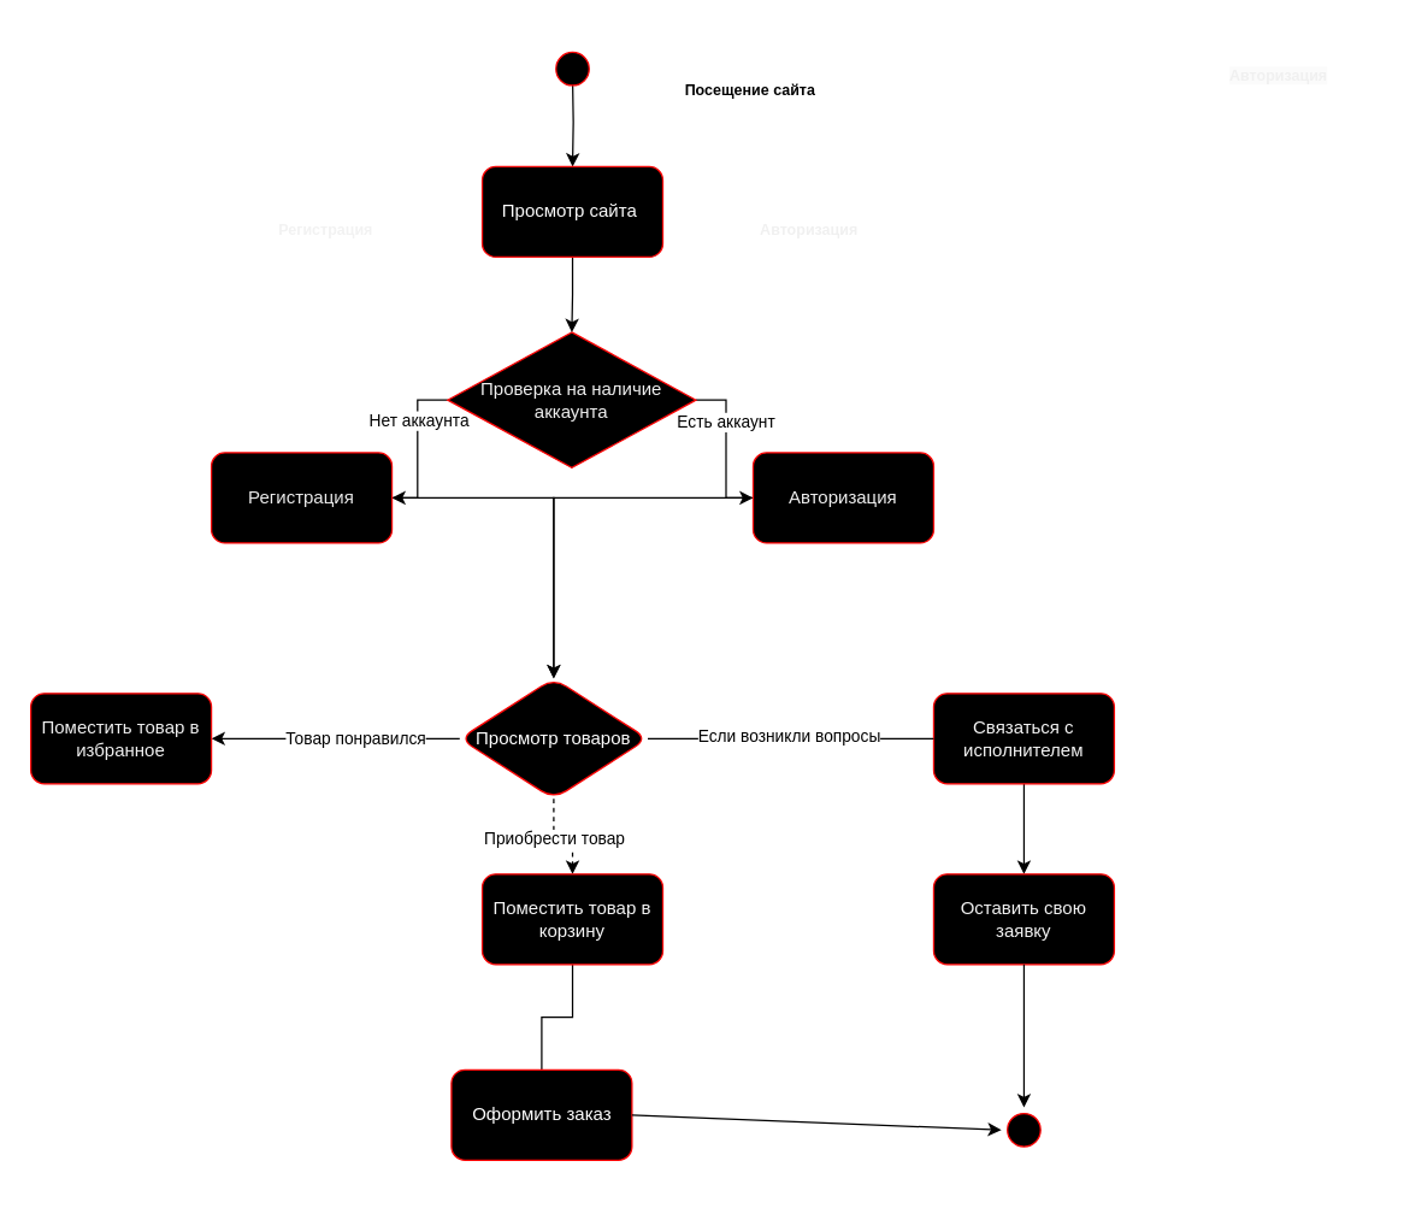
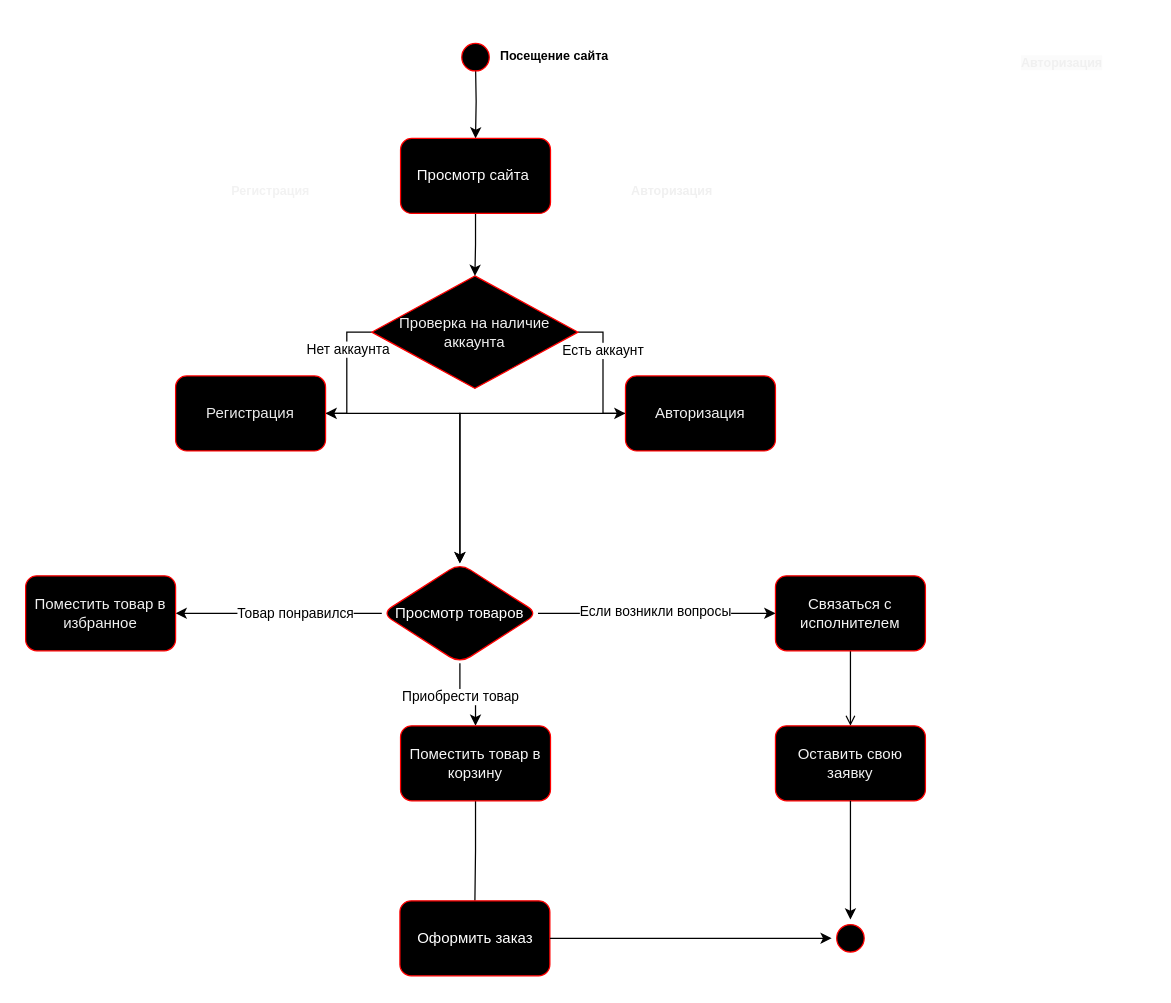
  <mxCell id="0" />
  <mxCell id="1" parent="0" />
  <mxCell id="2" value="" style="edgeStyle=orthogonalEdgeStyle;rounded=0;orthogonalLoop=1;jettySize=auto;html=1;entryX=0.5;entryY=0;entryDx=0;entryDy=0;" edge="1" parent="1" target="18"><mxGeometry relative="1" as="geometry"><mxPoint x="380" y="50" as="sourcePoint" /><mxPoint x="380" y="110" as="targetPoint" /></mxGeometry></mxCell>
  <mxCell id="3" value="" style="ellipse;shape=startState;fillColor=#000000;strokeColor=#ff0000;" vertex="1" parent="1"><mxGeometry x="365" y="30" width="30" height="30" as="geometry" /></mxCell>
- <mxCell id="4" value="&lt;h1&gt;&lt;font style=&quot;font-size: 10px;&quot;&gt;Посещение сайта&lt;/font&gt;&lt;/h1&gt;" style="text;html=1;strokeColor=none;fillColor=none;spacing=5;spacingTop=-20;whiteSpace=wrap;overflow=hidden;rounded=0;" vertex="1" parent="1"><mxGeometry x="450" y="35" width="100" height="40" as="geometry" /></mxCell>
+ <mxCell id="4" value="&lt;h1&gt;&lt;font style=&quot;font-size: 10px;&quot;&gt;Посещение сайта&lt;/font&gt;&lt;/h1&gt;" style="text;html=1;strokeColor=none;fillColor=none;spacing=5;spacingTop=-20;whiteSpace=wrap;overflow=hidden;rounded=0;" vertex="1" parent="1"><mxGeometry x="395" y="20" width="100" height="40" as="geometry" /></mxCell>
  <mxCell id="5" value="" style="edgeStyle=orthogonalEdgeStyle;rounded=0;orthogonalLoop=1;jettySize=auto;html=1;" edge="1" parent="1" source="9" target="11"><mxGeometry relative="1" as="geometry" /></mxCell>
  <mxCell id="6" value="Есть аккаунт" style="edgeLabel;html=1;align=center;verticalAlign=middle;resizable=0;points=[];" vertex="1" connectable="0" parent="5"><mxGeometry x="-0.339" y="-1" relative="1" as="geometry"><mxPoint as="offset" /></mxGeometry></mxCell>
  <mxCell id="7" value="" style="edgeStyle=orthogonalEdgeStyle;rounded=0;orthogonalLoop=1;jettySize=auto;html=1;" edge="1" parent="1" source="9" target="13"><mxGeometry relative="1" as="geometry" /></mxCell>
  <mxCell id="8" value="Нет аккаунта" style="edgeLabel;html=1;align=center;verticalAlign=middle;resizable=0;points=[];" vertex="1" connectable="0" parent="7"><mxGeometry x="-0.352" relative="1" as="geometry"><mxPoint as="offset" /></mxGeometry></mxCell>
  <mxCell id="9" value="&lt;font color=&quot;#f0f0f0&quot;&gt;Проверка на наличие аккаунта&lt;/font&gt;" style="rhombus;whiteSpace=wrap;html=1;fillColor=#000000;strokeColor=#ff0000;" vertex="1" parent="1"><mxGeometry x="297" y="220" width="165" height="90" as="geometry" /></mxCell>
  <mxCell id="10" value="" style="edgeStyle=orthogonalEdgeStyle;rounded=0;orthogonalLoop=1;jettySize=auto;html=1;entryX=0.5;entryY=0;entryDx=0;entryDy=0;" edge="1" parent="1" source="11" target="23"><mxGeometry relative="1" as="geometry"><mxPoint x="365" y="450" as="targetPoint" /></mxGeometry></mxCell>
  <mxCell id="11" value="&lt;font color=&quot;#f0f0f0&quot;&gt;Авторизация&lt;br&gt;&lt;/font&gt;" style="rounded=1;whiteSpace=wrap;html=1;fillColor=#000000;strokeColor=#ff0000;" vertex="1" parent="1"><mxGeometry x="500" y="300" width="120" height="60" as="geometry" /></mxCell>
  <mxCell id="12" value="" style="edgeStyle=orthogonalEdgeStyle;rounded=0;orthogonalLoop=1;jettySize=auto;html=1;" edge="1" parent="1" source="13" target="23"><mxGeometry relative="1" as="geometry" /></mxCell>
  <mxCell id="13" value="&lt;font color=&quot;#ebebeb&quot;&gt;Регистрация&lt;/font&gt;" style="rounded=1;whiteSpace=wrap;html=1;fillColor=#000000;strokeColor=#ff0000;" vertex="1" parent="1"><mxGeometry x="140" y="300" width="120" height="60" as="geometry" /></mxCell>
  <mxCell id="14" value="&lt;h1 style=&quot;font-size: 10px;&quot;&gt;&lt;font color=&quot;#f2f2f2&quot;&gt;Регистрация&amp;nbsp;&lt;/font&gt;&lt;/h1&gt;" style="text;html=1;strokeColor=none;fillColor=none;spacing=5;spacingTop=-20;whiteSpace=wrap;overflow=hidden;rounded=0;" vertex="1" parent="1"><mxGeometry x="180" y="150" width="80" height="10" as="geometry" /></mxCell>
  <mxCell id="15" value="&lt;h1 style=&quot;border-color: var(--border-color); font-size: 10px;&quot;&gt;&lt;font style=&quot;border-color: var(--border-color);&quot; color=&quot;#f0f0f0&quot;&gt;Авторизация&lt;/font&gt;&lt;/h1&gt;" style="text;html=1;strokeColor=none;fillColor=none;spacing=5;spacingTop=-20;whiteSpace=wrap;overflow=hidden;rounded=0;" vertex="1" parent="1"><mxGeometry x="500" y="150" width="80" height="20" as="geometry" /></mxCell>
  <mxCell id="16" value="&lt;h1 style=&quot;border-color: var(--border-color); color: rgb(0, 0, 0); font-family: Helvetica; font-style: normal; font-variant-ligatures: normal; font-variant-caps: normal; letter-spacing: normal; orphans: 2; text-align: left; text-indent: 0px; text-transform: none; widows: 2; word-spacing: 0px; -webkit-text-stroke-width: 0px; background-color: rgb(251, 251, 251); text-decoration-thickness: initial; text-decoration-style: initial; text-decoration-color: initial; font-size: 10px;&quot;&gt;&lt;font color=&quot;#f0f0f0&quot; style=&quot;border-color: var(--border-color);&quot;&gt;Авторизация&lt;/font&gt;&lt;/h1&gt;" style="text;whiteSpace=wrap;html=1;" vertex="1" parent="1"><mxGeometry x="815" y="30" width="100" height="50" as="geometry" /></mxCell>
  <mxCell id="17" value="" style="edgeStyle=orthogonalEdgeStyle;rounded=0;orthogonalLoop=1;jettySize=auto;html=1;" edge="1" parent="1" source="18" target="9"><mxGeometry relative="1" as="geometry" /></mxCell>
  <mxCell id="18" value="&lt;font color=&quot;#fcfcfc&quot;&gt;Просмотр сайта&amp;nbsp;&lt;/font&gt;" style="rounded=1;whiteSpace=wrap;html=1;fillColor=#000000;strokeColor=#ff0000;" vertex="1" parent="1"><mxGeometry x="320" y="110" width="120" height="60" as="geometry" /></mxCell>
- <mxCell id="19" value="" style="edgeStyle=orthogonalEdgeStyle;rounded=0;orthogonalLoop=1;jettySize=auto;html=1;dashed=1;" edge="1" parent="1" source="23" target="25"><mxGeometry relative="1" as="geometry" /></mxCell>
+ <mxCell id="19" value="" style="edgeStyle=orthogonalEdgeStyle;rounded=0;orthogonalLoop=1;jettySize=auto;html=1;" edge="1" parent="1" source="23" target="25"><mxGeometry relative="1" as="geometry" /></mxCell>
  <mxCell id="20" value="Приобрести товар" style="edgeLabel;html=1;align=center;verticalAlign=middle;resizable=0;points=[];" vertex="1" connectable="0" parent="19"><mxGeometry x="-0.204" y="-1" relative="1" as="geometry"><mxPoint as="offset" /></mxGeometry></mxCell>
  <mxCell id="21" value="" style="edgeStyle=orthogonalEdgeStyle;rounded=0;orthogonalLoop=1;jettySize=auto;html=1;" edge="1" parent="1" source="23" target="26"><mxGeometry relative="1" as="geometry" /></mxCell>
  <mxCell id="22" value="Товар понравился" style="edgeLabel;html=1;align=center;verticalAlign=middle;resizable=0;points=[];" vertex="1" connectable="0" parent="21"><mxGeometry x="-0.157" y="-1" relative="1" as="geometry"><mxPoint as="offset" /></mxGeometry></mxCell>
  <mxCell id="23" value="&lt;font color=&quot;#ffffff&quot;&gt;Просмотр товаров&lt;/font&gt;" style="rhombus;whiteSpace=wrap;html=1;fillColor=#000000;strokeColor=#ff0000;rounded=1;" vertex="1" parent="1"><mxGeometry x="305" y="450" width="125" height="80" as="geometry" /></mxCell>
  <mxCell id="24" value="" style="edgeStyle=orthogonalEdgeStyle;rounded=0;orthogonalLoop=1;jettySize=auto;html=1;endArrow=none;" edge="1" parent="1" source="25" target="27"><mxGeometry relative="1" as="geometry" /></mxCell>
  <mxCell id="25" value="&lt;font color=&quot;#f5f5f5&quot;&gt;Поместить товар в корзину&lt;/font&gt;" style="whiteSpace=wrap;html=1;fillColor=#000000;strokeColor=#ff0000;rounded=1;" vertex="1" parent="1"><mxGeometry x="320" y="580" width="120" height="60" as="geometry" /></mxCell>
  <mxCell id="26" value="&lt;font color=&quot;#f0f0f0&quot;&gt;Поместить товар в избранное&lt;/font&gt;" style="whiteSpace=wrap;html=1;fillColor=#000000;strokeColor=#ff0000;rounded=1;" vertex="1" parent="1"><mxGeometry x="20" y="460" width="120" height="60" as="geometry" /></mxCell>
- <mxCell id="27" value="&lt;font color=&quot;#ffffff&quot;&gt;Оформить заказ&lt;/font&gt;" style="whiteSpace=wrap;html=1;fillColor=#000000;strokeColor=#ff0000;rounded=1;" vertex="1" parent="1"><mxGeometry x="299.5" y="710" width="120" height="60" as="geometry" /></mxCell>
- <mxCell id="28" value="" style="edgeStyle=orthogonalEdgeStyle;rounded=0;orthogonalLoop=1;jettySize=auto;html=1;" edge="1" parent="1" source="29" target="32"><mxGeometry relative="1" as="geometry" /></mxCell>
+ <mxCell id="27" value="&lt;font color=&quot;#ffffff&quot;&gt;Оформить заказ&lt;/font&gt;" style="whiteSpace=wrap;html=1;fillColor=#000000;strokeColor=#ff0000;rounded=1;" vertex="1" parent="1"><mxGeometry x="319.5" y="720" width="120" height="60" as="geometry" /></mxCell>
+ <mxCell id="28" value="" style="edgeStyle=orthogonalEdgeStyle;rounded=0;orthogonalLoop=1;jettySize=auto;html=1;endArrow=open;" edge="1" parent="1" source="29" target="32"><mxGeometry relative="1" as="geometry" /></mxCell>
  <mxCell id="29" value="&lt;font color=&quot;#f5f5f5&quot;&gt;Связаться с исполнителем&lt;/font&gt;" style="whiteSpace=wrap;html=1;fillColor=#000000;strokeColor=#ff0000;rounded=1;" vertex="1" parent="1"><mxGeometry x="620" y="460" width="120" height="60" as="geometry" /></mxCell>
- <mxCell id="30" value="" style="endArrow=none;html=1;rounded=0;exitX=1;exitY=0.5;exitDx=0;exitDy=0;entryX=0;entryY=0.5;entryDx=0;entryDy=0;" edge="1" parent="1" source="23" target="29"><mxGeometry width="50" height="50" relative="1" as="geometry"><mxPoint x="465" y="620" as="sourcePoint" /><mxPoint x="515" y="570" as="targetPoint" /></mxGeometry></mxCell>
+ <mxCell id="30" value="" style="endArrow=classic;html=1;rounded=0;exitX=1;exitY=0.5;exitDx=0;exitDy=0;entryX=0;entryY=0.5;entryDx=0;entryDy=0;" edge="1" parent="1" source="23" target="29"><mxGeometry width="50" height="50" relative="1" as="geometry"><mxPoint x="465" y="620" as="sourcePoint" /><mxPoint x="515" y="570" as="targetPoint" /></mxGeometry></mxCell>
  <mxCell id="31" value="Если возникли вопросы" style="edgeLabel;html=1;align=center;verticalAlign=middle;resizable=0;points=[];" vertex="1" connectable="0" parent="30"><mxGeometry x="-0.024" y="2" relative="1" as="geometry"><mxPoint as="offset" /></mxGeometry></mxCell>
  <mxCell id="32" value="&lt;font color=&quot;#f2f2f2&quot;&gt;Оставить свою заявку&lt;/font&gt;" style="whiteSpace=wrap;html=1;fillColor=#000000;strokeColor=#ff0000;rounded=1;" vertex="1" parent="1"><mxGeometry x="620" y="580" width="120" height="60" as="geometry" /></mxCell>
  <mxCell id="33" value="" style="ellipse;shape=startState;fillColor=#000000;strokeColor=#ff0000;" vertex="1" parent="1"><mxGeometry x="665" y="735" width="30" height="30" as="geometry" /></mxCell>
  <mxCell id="34" value="" style="endArrow=classic;html=1;rounded=0;exitX=0.5;exitY=1;exitDx=0;exitDy=0;entryX=0.5;entryY=0;entryDx=0;entryDy=0;" edge="1" parent="1" source="32" target="33"><mxGeometry width="50" height="50" relative="1" as="geometry"><mxPoint x="635" y="730" as="sourcePoint" /><mxPoint x="685" y="680" as="targetPoint" /></mxGeometry></mxCell>
  <mxCell id="35" value="" style="endArrow=classic;html=1;rounded=0;exitX=1;exitY=0.5;exitDx=0;exitDy=0;entryX=0;entryY=0.5;entryDx=0;entryDy=0;" edge="1" parent="1" source="27" target="33"><mxGeometry width="50" height="50" relative="1" as="geometry"><mxPoint x="485" y="760" as="sourcePoint" /><mxPoint x="535" y="710" as="targetPoint" /></mxGeometry></mxCell>
